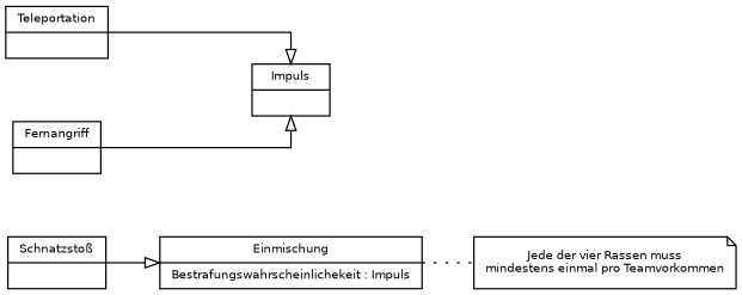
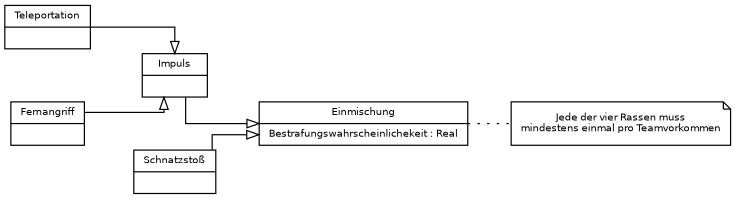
  digraph {
    fontname="DejaVu Sans"
    fontsize=8
    nodesep=0.6
    rankdir=LR
    splines=ortho
    node [fontname="DejaVu Sans" fontsize=8 shape=record]
    edge [arrowhead=onormal fontname="DejaVu Sans" fontsize=8 labeldistance=2]
-   n1 [label="Einmischung|Bestrafungswahrscheinlichekeit : Impuls\l"]
+   n1 [label="Einmischung|Bestrafungswahrscheinlichekeit : Real\l"]
    n2 [label="Jede der vier Rassen muss\nmindestens einmal pro Teamvorkommen" shape=note]
    n3 [label="Teleportation|"]
    n4 [label="Impuls|"]
    n5 [label="Fernangriff|"]
    n6 [label="Schnatzstoß|"]
    n1 -> n2 [arrowhead=none style=dotted]
    n3 -> n4
+   n4 -> n1
    n5 -> n4
    n6 -> n1
  }
